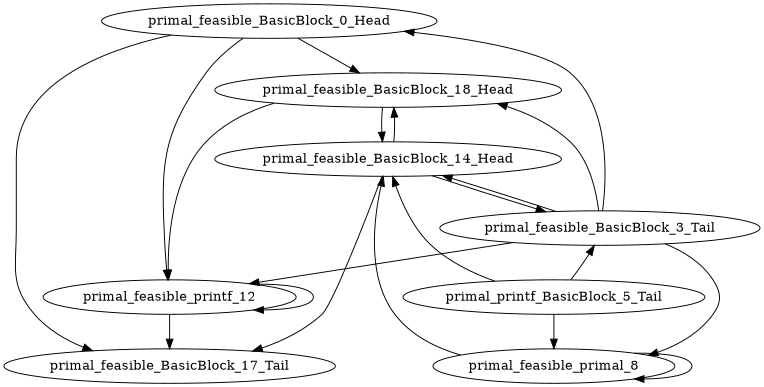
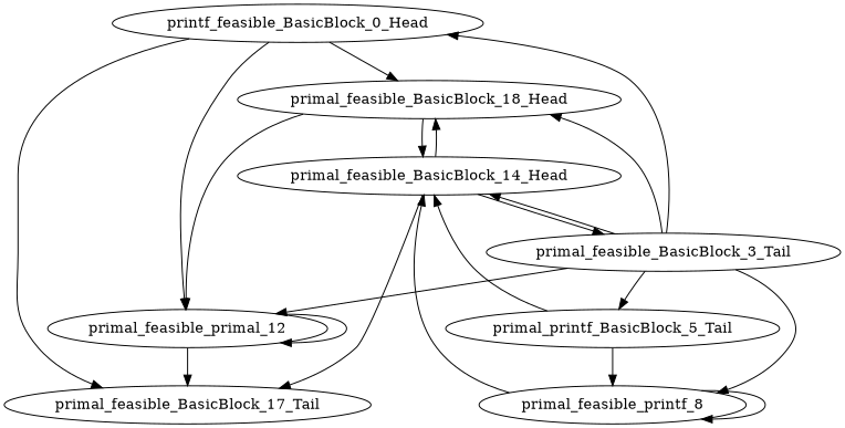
  digraph {
-   primal_feasible_BasicBlock_0_Head
-   primal_feasible_printf_12
+   primal_feasible_BasicBlock_0_Head [label=printf_feasible_BasicBlock_0_Head]
+   primal_feasible_printf_12 [label=primal_feasible_primal_12]
    primal_feasible_BasicBlock_17_Tail
    n4 [label=primal_feasible_BasicBlock_18_Head]
    primal_feasible_BasicBlock_14_Head
    primal_feasible_BasicBlock_3_Tail
-   primal_feasible_printf_8 [label=primal_feasible_primal_8]
+   primal_feasible_printf_8
    n8 [label=primal_printf_BasicBlock_5_Tail]
    primal_feasible_BasicBlock_0_Head -> primal_feasible_printf_12
    primal_feasible_BasicBlock_0_Head -> primal_feasible_BasicBlock_17_Tail
    primal_feasible_BasicBlock_0_Head -> n4
    primal_feasible_printf_12 -> primal_feasible_printf_12
    primal_feasible_printf_12 -> primal_feasible_BasicBlock_17_Tail
    n4 -> primal_feasible_printf_12
    n4 -> primal_feasible_BasicBlock_14_Head
    primal_feasible_BasicBlock_14_Head -> primal_feasible_BasicBlock_17_Tail
    primal_feasible_BasicBlock_14_Head -> n4
    primal_feasible_BasicBlock_14_Head -> primal_feasible_BasicBlock_3_Tail
    primal_feasible_BasicBlock_3_Tail -> primal_feasible_BasicBlock_0_Head
    primal_feasible_BasicBlock_3_Tail -> primal_feasible_printf_12
    primal_feasible_BasicBlock_3_Tail -> n4
    primal_feasible_BasicBlock_3_Tail -> primal_feasible_BasicBlock_14_Head
    primal_feasible_BasicBlock_3_Tail -> primal_feasible_printf_8
-   n8 -> primal_feasible_BasicBlock_3_Tail
+   primal_feasible_BasicBlock_3_Tail -> n8
    primal_feasible_printf_8 -> primal_feasible_BasicBlock_14_Head
    primal_feasible_printf_8 -> primal_feasible_printf_8
    n8 -> primal_feasible_BasicBlock_14_Head
    n8 -> primal_feasible_printf_8
  }
